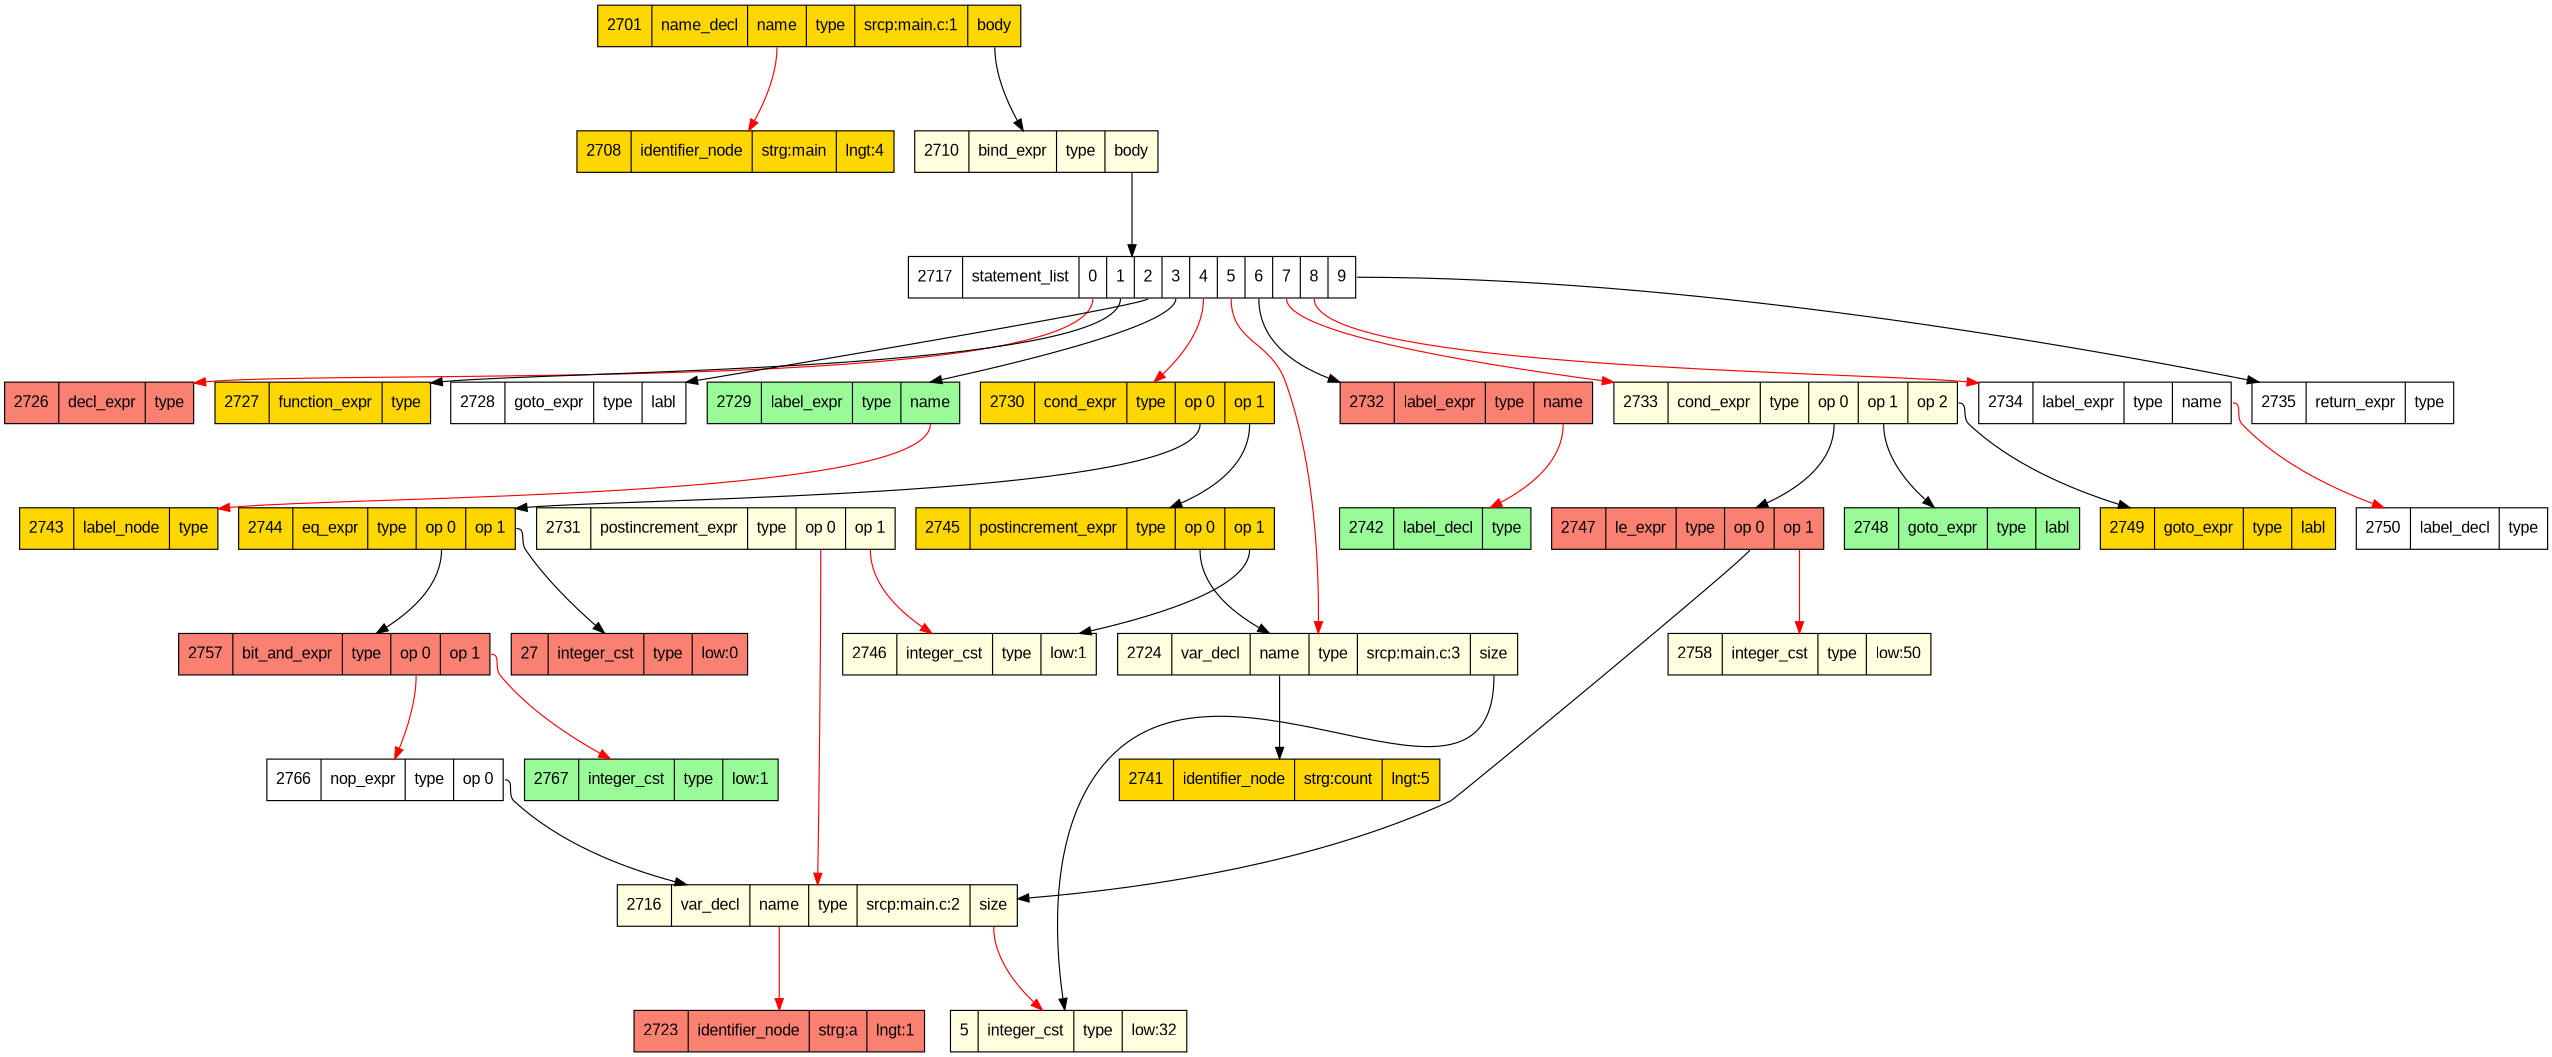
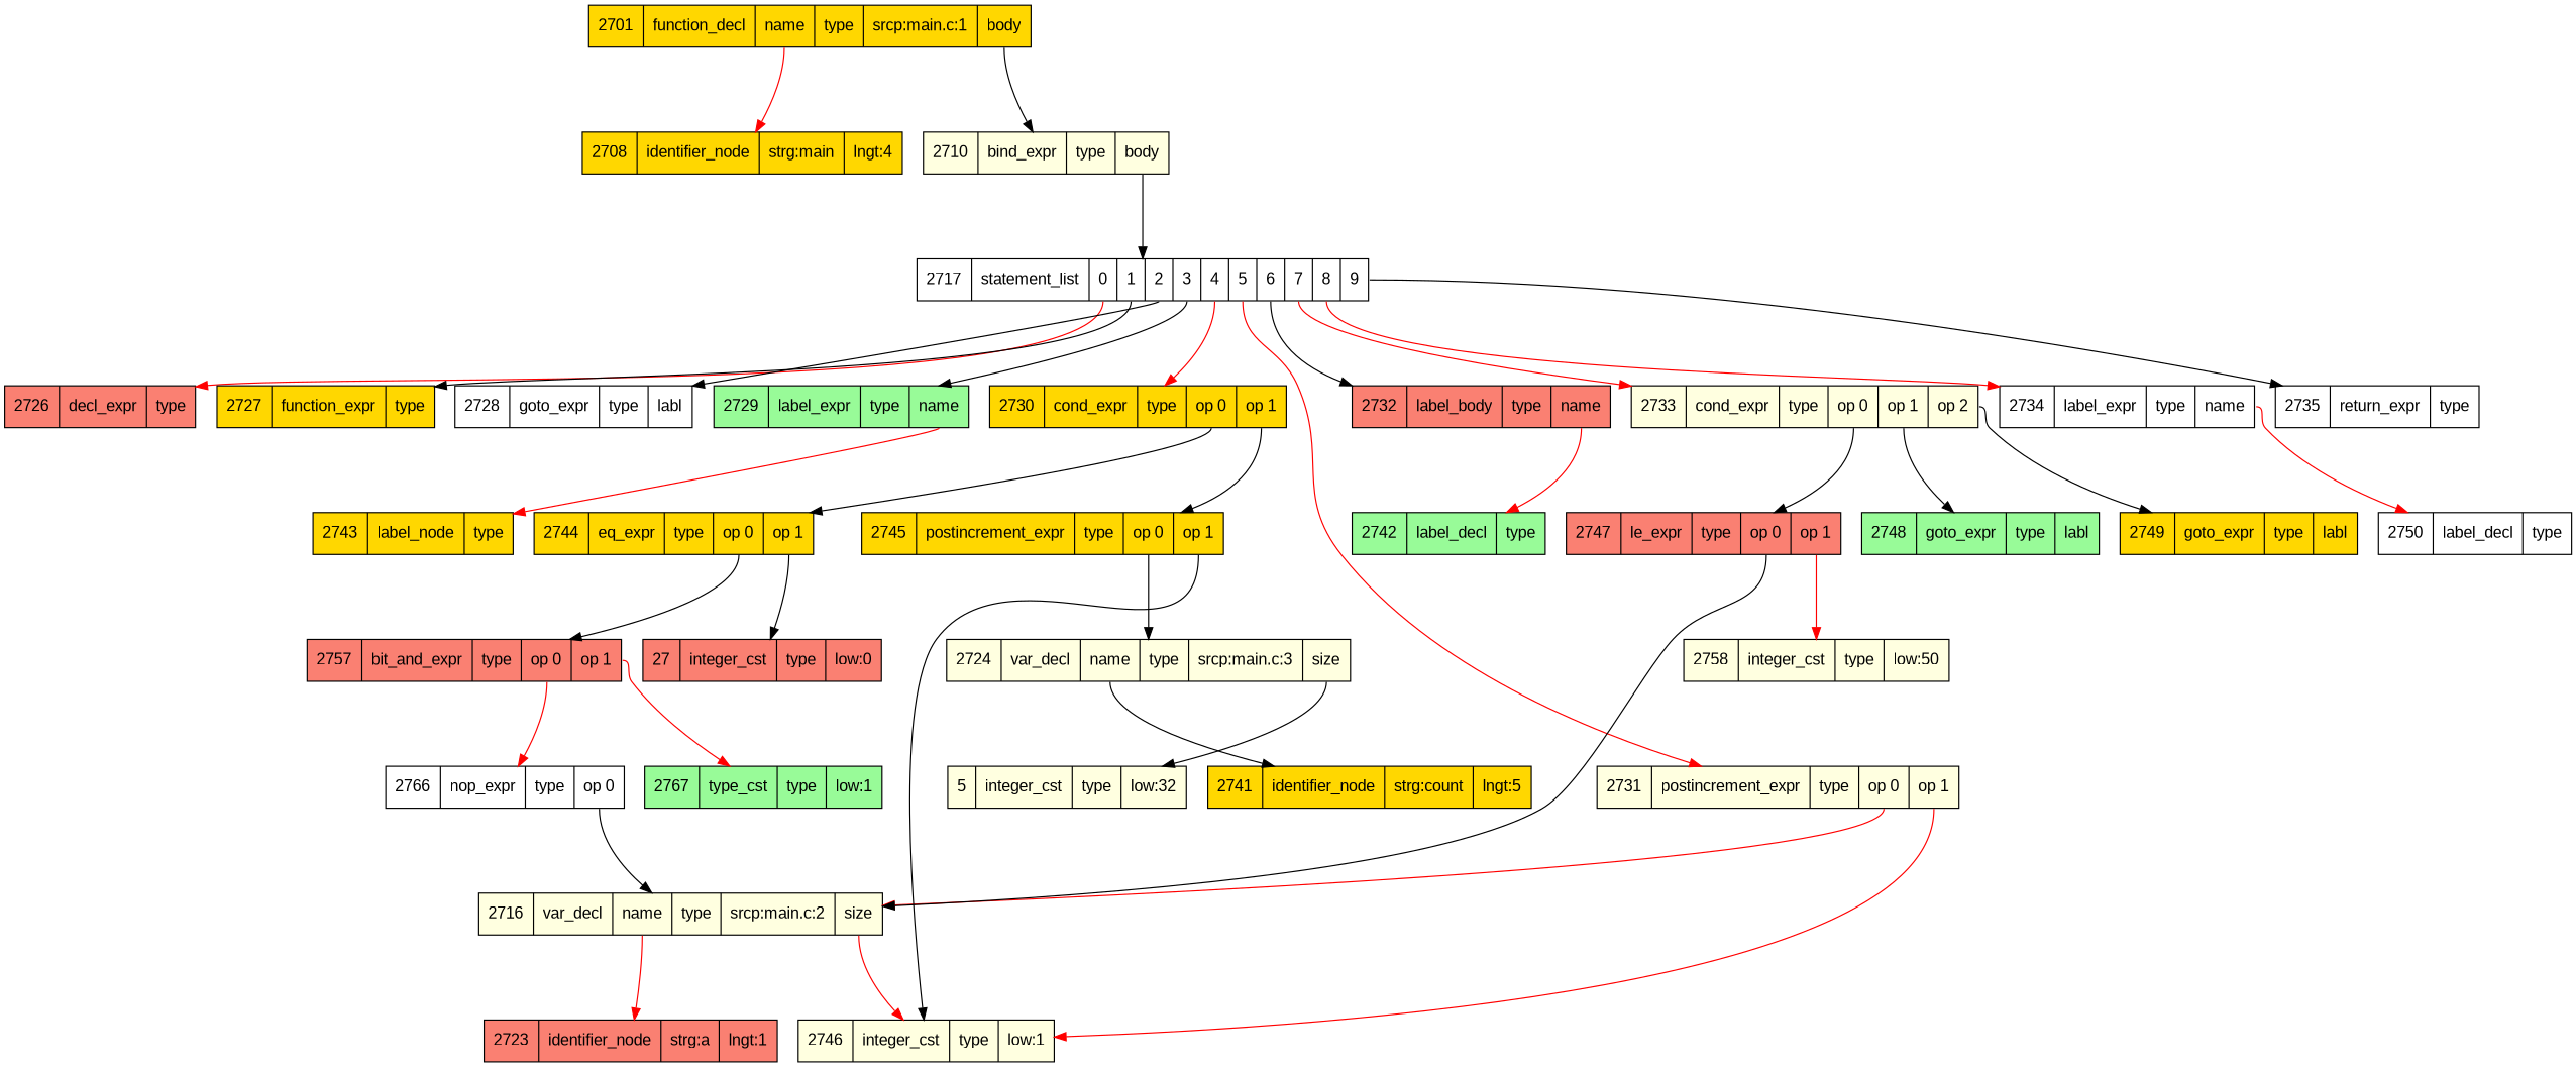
  digraph {
    compound=true
    fontname="Liberation Sans"
    fontsize=20
    nodesep=0.25
    ordering=out
    ranksep=1
    node [fillcolor=gold fontname="Liberation Sans" fontsize=14 shape=record style=filled]
    edge [color=black fontname="Liberation Sans" tailport="op 0"]
-   n1 [label="2701|name_decl|<name>name|<type>type|<srcp:main.c:1>srcp:main.c:1|<body>body"]
+   n1 [label="2701|function_decl|<name>name|<type>type|<srcp:main.c:1>srcp:main.c:1|<body>body"]
    n2 [label="2708|identifier_node|<strg:main>strg:main|<lngt:4>lngt:4"]
    n3 [fillcolor=lightyellow label="2710|bind_expr|<type>type|<body>body"]
    n4 [fillcolor=white label="2717|statement_list|<0>0|<1>1|<2>2|<3>3|<4>4|<5>5|<6>6|<7>7|<8>8|<9>9"]
    n5 [fillcolor=salmon label="2726|decl_expr|<type>type"]
    n6 [label="2727|function_expr|<type>type"]
    n7 [fillcolor=white label="2728|goto_expr|<type>type|<labl>labl"]
    n8 [fillcolor=palegreen label="2729|label_expr|<type>type|<name>name"]
    n9 [label="2730|cond_expr|<type>type|<op 0>op 0|<op 1>op 1"]
    n10 [fillcolor=lightyellow label="2731|postincrement_expr|<type>type|<op 0>op 0|<op 1>op 1"]
-   n11 [fillcolor=salmon label="2732|label_expr|<type>type|<name>name"]
+   n11 [fillcolor=salmon label="2732|label_body|<type>type|<name>name"]
    n12 [fillcolor=lightyellow label="2733|cond_expr|<type>type|<op 0>op 0|<op 1>op 1|<op 2>op 2"]
    n13 [fillcolor=white label="2734|label_expr|<type>type|<name>name"]
    n14 [fillcolor=white label="2735|return_expr|<type>type"]
    n15 [fillcolor=lightyellow label="2716|var_decl|<name>name|<type>type|<srcp:main.c:2>srcp:main.c:2|<size>size"]
    n16 [fillcolor=salmon label="2723|identifier_node|<strg:a>strg:a|<lngt:1>lngt:1"]
    n17 [fillcolor=lightyellow label="5|integer_cst|<type>type|<low:32>low:32"]
    n18 [label="2743|label_node|<type>type"]
    n19 [label="2744|eq_expr|<type>type|<op 0>op 0|<op 1>op 1"]
    n20 [label="2745|postincrement_expr|<type>type|<op 0>op 0|<op 1>op 1"]
    n21 [fillcolor=lightyellow label="2746|integer_cst|<type>type|<low:1>low:1"]
    n22 [fillcolor=palegreen label="2742|label_decl|<type>type"]
    n23 [fillcolor=salmon label="2747|le_expr|<type>type|<op 0>op 0|<op 1>op 1"]
    n24 [fillcolor=palegreen label="2748|goto_expr|<type>type|<labl>labl"]
    n25 [label="2749|goto_expr|<type>type|<labl>labl"]
    n26 [fillcolor=white label="2750|label_decl|<type>type"]
    n27 [fillcolor=lightyellow label="2724|var_decl|<name>name|<type>type|<srcp:main.c:3>srcp:main.c:3|<size>size"]
    n28 [label="2741|identifier_node|<strg:count>strg:count|<lngt:5>lngt:5"]
    n29 [fillcolor=salmon label="2757|bit_and_expr|<type>type|<op 0>op 0|<op 1>op 1"]
    n30 [fillcolor=salmon label="27|integer_cst|<type>type|<low:0>low:0"]
    n31 [fillcolor=lightyellow label="2758|integer_cst|<type>type|<low:50>low:50"]
    n32 [fillcolor=white label="2766|nop_expr|<type>type|<op 0>op 0"]
-   n33 [fillcolor=palegreen label="2767|integer_cst|<type>type|<low:1>low:1"]
+   n33 [fillcolor=palegreen label="2767|type_cst|<type>type|<low:1>low:1"]
    n1 -> n2 [color=red tailport=name]
    n1 -> n3 [tailport=body]
    n3 -> n4 [tailport=body]
    n4 -> n5 [color=red tailport=0]
    n4 -> n6 [tailport=1]
    n4 -> n7 [tailport=2]
    n4 -> n8 [tailport=3]
    n4 -> n9 [color=red tailport=4]
-   n4 -> n27 [color=red tailport=5]
+   n4 -> n10 [color=red tailport=5]
    n4 -> n11 [tailport=6]
    n4 -> n12 [color=red tailport=7]
    n4 -> n13 [color=red tailport=8]
    n4 -> n14 [tailport=9]
    n8 -> n18 [color=red tailport=name]
    n9 -> n19
    n9 -> n20 [tailport="op 1"]
    n10 -> n15 [color=red]
    n10 -> n21 [color=red tailport="op 1"]
    n11 -> n22 [color=red tailport=name]
    n12 -> n23
    n12 -> n24 [tailport="op 1"]
    n12 -> n25 [tailport="op 2"]
    n13 -> n26 [color=red tailport=name]
    n15 -> n16 [color=red tailport=name]
-   n15 -> n17 [color=red tailport=size]
+   n15 -> n21 [color=red tailport=size]
    n19 -> n29
    n19 -> n30 [tailport="op 1"]
    n20 -> n21 [tailport="op 1"]
    n20 -> n27
    n23 -> n15
    n23 -> n31 [color=red tailport="op 1"]
    n27 -> n17 [tailport=size]
    n27 -> n28 [tailport=name]
    n29 -> n32 [color=red]
    n29 -> n33 [color=red tailport="op 1"]
    n32 -> n15
  }
